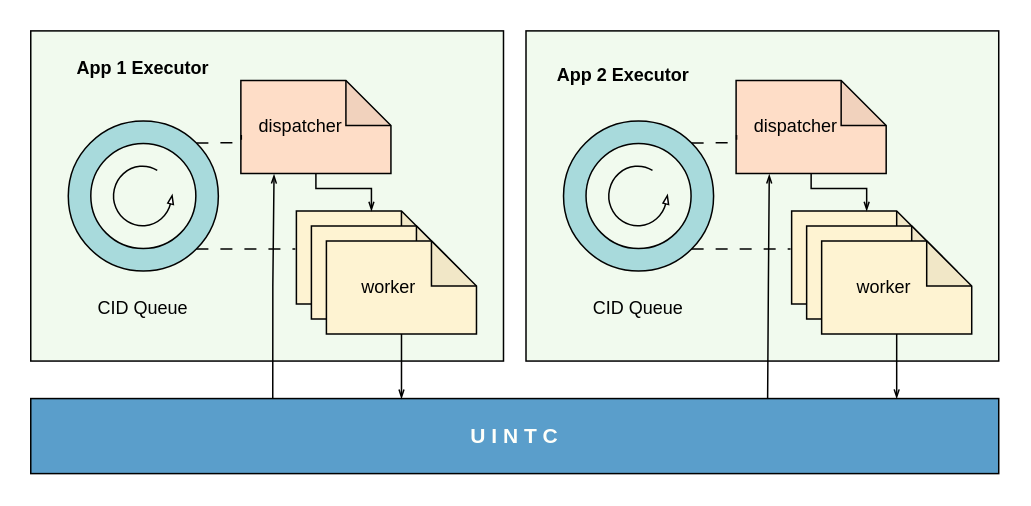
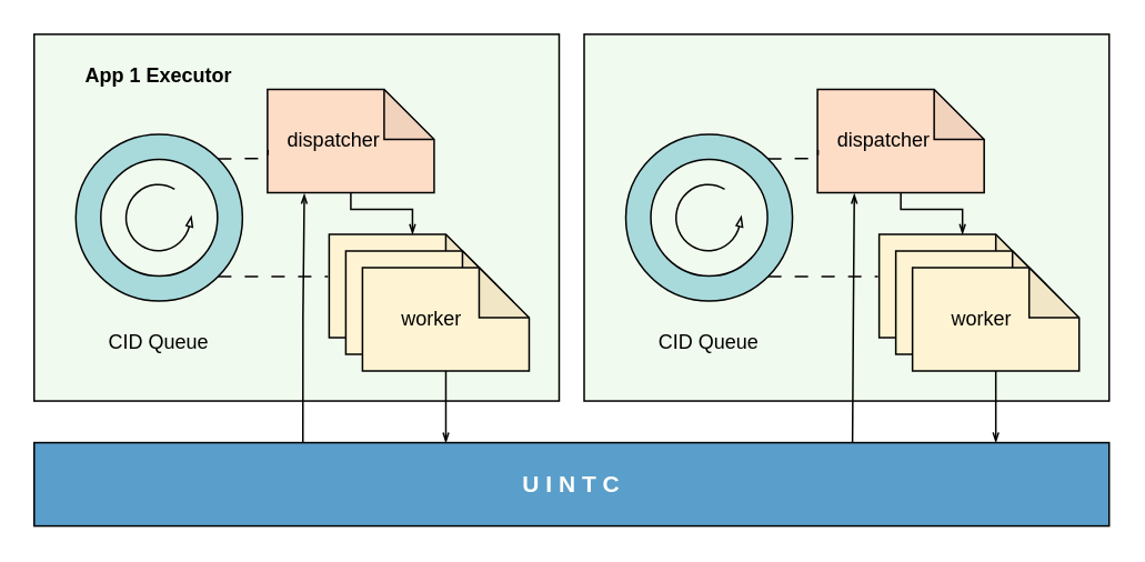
  <mxCell id="0" />
  <mxCell id="1" parent="0" />
  <mxCell id="2" value="" style="rounded=0;whiteSpace=wrap;html=1;fillColor=#F1FAEE;" vertex="1" parent="1"><mxGeometry x="20" y="20" width="315" height="220" as="geometry" /></mxCell>
  <mxCell id="3" value="" style="ellipse;whiteSpace=wrap;html=1;aspect=fixed;movable=1;resizable=1;rotatable=1;deletable=1;editable=1;locked=0;connectable=1;fillColor=#A8DADC;" vertex="1" parent="1"><mxGeometry x="45" y="80" width="100" height="100" as="geometry" /></mxCell>
  <mxCell id="4" value="" style="ellipse;whiteSpace=wrap;html=1;aspect=fixed;fillColor=#F1FAEE;" vertex="1" parent="1"><mxGeometry x="60" y="95" width="70" height="70" as="geometry" /></mxCell>
  <mxCell id="5" value="dispatcher&amp;nbsp; &amp;nbsp; &amp;nbsp;&amp;nbsp;" style="shape=note;whiteSpace=wrap;html=1;backgroundOutline=1;darkOpacity=0.05;fillColor=#FEDDC7;" vertex="1" parent="1"><mxGeometry x="160" y="53" width="100" height="62" as="geometry" /></mxCell>
  <mxCell id="6" value="worker" style="shape=note;whiteSpace=wrap;html=1;backgroundOutline=1;darkOpacity=0.05;fillColor=#FEF3D2;" vertex="1" parent="1"><mxGeometry x="197" y="140" width="100" height="62" as="geometry" /></mxCell>
  <mxCell id="7" value="worker" style="shape=note;whiteSpace=wrap;html=1;backgroundOutline=1;darkOpacity=0.05;fillColor=#FEF3D2;" vertex="1" parent="1"><mxGeometry x="207" y="150" width="100" height="62" as="geometry" /></mxCell>
  <mxCell id="8" value="worker&amp;nbsp; &amp;nbsp; &amp;nbsp;" style="shape=note;whiteSpace=wrap;html=1;backgroundOutline=1;darkOpacity=0.05;fillColor=#FEF3D2;" vertex="1" parent="1"><mxGeometry x="217" y="160" width="100" height="62" as="geometry" /></mxCell>
  <mxCell id="9" value="" style="verticalLabelPosition=bottom;html=1;verticalAlign=top;strokeWidth=1;shape=mxgraph.lean_mapping.physical_pull;pointerEvents=1;aspect=fixed;" vertex="1" parent="1"><mxGeometry x="75" y="110" width="40" height="40" as="geometry" /></mxCell>
  <mxCell id="10" value="CID Queue" style="text;strokeColor=none;align=center;fillColor=none;html=1;verticalAlign=middle;whiteSpace=wrap;rounded=0;" vertex="1" parent="1"><mxGeometry x="60" y="190" width="70" height="30" as="geometry" /></mxCell>
  <mxCell id="11" style="edgeStyle=orthogonalEdgeStyle;rounded=0;orthogonalLoop=1;jettySize=auto;html=1;exitX=1;exitY=0;exitDx=0;exitDy=0;entryX=0.003;entryY=0.587;entryDx=0;entryDy=0;entryPerimeter=0;dashed=1;dashPattern=8 8;strokeWidth=1;endArrow=none;startFill=0;endFill=0;endSize=4;" edge="1" parent="1" source="3" target="5"><mxGeometry relative="1" as="geometry" /></mxCell>
  <mxCell id="12" style="edgeStyle=orthogonalEdgeStyle;rounded=0;orthogonalLoop=1;jettySize=auto;html=1;exitX=1;exitY=1;exitDx=0;exitDy=0;entryX=-0.007;entryY=0.409;entryDx=0;entryDy=0;entryPerimeter=0;dashed=1;dashPattern=8 8;strokeWidth=1;endArrow=none;startFill=0;endFill=0;endSize=4;" edge="1" parent="1" source="3" target="6"><mxGeometry relative="1" as="geometry"><mxPoint x="220" y="165" as="targetPoint" /></mxGeometry></mxCell>
  <mxCell id="13" value="&lt;font style=&quot;font-size: 14px;&quot;&gt;U I N T C&lt;/font&gt;" style="rounded=0;whiteSpace=wrap;html=1;fontStyle=1;fillColor=#5A9ECB;fontColor=#FEFFFA;" vertex="1" parent="1"><mxGeometry x="20" y="265" width="645" height="50" as="geometry" /></mxCell>
  <mxCell id="14" style="edgeStyle=orthogonalEdgeStyle;rounded=0;orthogonalLoop=1;jettySize=auto;html=1;entryX=0.5;entryY=0;entryDx=0;entryDy=0;entryPerimeter=0;endArrow=openThin;endFill=0;strokeWidth=1;endSize=4;" edge="1" parent="1" source="5" target="6"><mxGeometry relative="1" as="geometry"><Array as="points"><mxPoint x="210" y="125" /><mxPoint x="247" y="125" /></Array></mxGeometry></mxCell>
  <mxCell id="15" style="edgeStyle=orthogonalEdgeStyle;rounded=0;orthogonalLoop=1;jettySize=auto;html=1;entryX=0.383;entryY=0.002;entryDx=0;entryDy=0;entryPerimeter=0;endArrow=openThin;endFill=0;strokeWidth=1;endSize=4;" edge="1" parent="1" source="8" target="13"><mxGeometry relative="1" as="geometry" /></mxCell>
  <mxCell id="16" value="App 1 Executor" style="text;strokeColor=none;align=center;fillColor=none;html=1;verticalAlign=middle;whiteSpace=wrap;rounded=0;fontStyle=1" vertex="1" parent="1"><mxGeometry x="40" y="30" width="110" height="30" as="geometry" /></mxCell>
  <mxCell id="17" style="edgeStyle=orthogonalEdgeStyle;rounded=0;orthogonalLoop=1;jettySize=auto;html=1;endArrow=openThin;endFill=0;strokeWidth=1;endSize=4;exitX=0.25;exitY=0;exitDx=0;exitDy=0;entryX=0.221;entryY=1.01;entryDx=0;entryDy=0;entryPerimeter=0;" edge="1" parent="1" source="13" target="5"><mxGeometry relative="1" as="geometry"><mxPoint x="277" y="232" as="sourcePoint" /><mxPoint x="180" y="125" as="targetPoint" /></mxGeometry></mxCell>
  <mxCell id="18" value="" style="rounded=0;whiteSpace=wrap;html=1;fillColor=#F1FAEE;" vertex="1" parent="1"><mxGeometry x="350" y="20" width="315" height="220" as="geometry" /></mxCell>
  <mxCell id="19" value="" style="ellipse;whiteSpace=wrap;html=1;aspect=fixed;movable=1;resizable=1;rotatable=1;deletable=1;editable=1;locked=0;connectable=1;fillColor=#A8DADC;" vertex="1" parent="1"><mxGeometry x="375" y="80" width="100" height="100" as="geometry" /></mxCell>
  <mxCell id="20" value="" style="ellipse;whiteSpace=wrap;html=1;aspect=fixed;fillColor=#F1FAEE;" vertex="1" parent="1"><mxGeometry x="390" y="95" width="70" height="70" as="geometry" /></mxCell>
  <mxCell id="21" value="dispatcher&amp;nbsp; &amp;nbsp; &amp;nbsp;&amp;nbsp;" style="shape=note;whiteSpace=wrap;html=1;backgroundOutline=1;darkOpacity=0.05;fillColor=#FEDDC7;" vertex="1" parent="1"><mxGeometry x="490" y="53" width="100" height="62" as="geometry" /></mxCell>
  <mxCell id="22" value="worker" style="shape=note;whiteSpace=wrap;html=1;backgroundOutline=1;darkOpacity=0.05;fillColor=#FEF3D2;" vertex="1" parent="1"><mxGeometry x="527" y="140" width="100" height="62" as="geometry" /></mxCell>
  <mxCell id="23" value="worker" style="shape=note;whiteSpace=wrap;html=1;backgroundOutline=1;darkOpacity=0.05;fillColor=#FEF3D2;" vertex="1" parent="1"><mxGeometry x="537" y="150" width="100" height="62" as="geometry" /></mxCell>
  <mxCell id="24" value="worker&amp;nbsp; &amp;nbsp; &amp;nbsp;" style="shape=note;whiteSpace=wrap;html=1;backgroundOutline=1;darkOpacity=0.05;fillColor=#FEF3D2;" vertex="1" parent="1"><mxGeometry x="547" y="160" width="100" height="62" as="geometry" /></mxCell>
  <mxCell id="25" value="" style="verticalLabelPosition=bottom;html=1;verticalAlign=top;strokeWidth=1;shape=mxgraph.lean_mapping.physical_pull;pointerEvents=1;aspect=fixed;" vertex="1" parent="1"><mxGeometry x="405" y="110" width="40" height="40" as="geometry" /></mxCell>
  <mxCell id="26" value="CID Queue" style="text;strokeColor=none;align=center;fillColor=none;html=1;verticalAlign=middle;whiteSpace=wrap;rounded=0;" vertex="1" parent="1"><mxGeometry x="390" y="190" width="70" height="30" as="geometry" /></mxCell>
  <mxCell id="27" style="edgeStyle=orthogonalEdgeStyle;rounded=0;orthogonalLoop=1;jettySize=auto;html=1;exitX=1;exitY=0;exitDx=0;exitDy=0;entryX=0.003;entryY=0.587;entryDx=0;entryDy=0;entryPerimeter=0;dashed=1;dashPattern=8 8;strokeWidth=1;endArrow=none;startFill=0;endFill=0;endSize=4;" edge="1" parent="1" source="19" target="21"><mxGeometry relative="1" as="geometry" /></mxCell>
  <mxCell id="28" style="edgeStyle=orthogonalEdgeStyle;rounded=0;orthogonalLoop=1;jettySize=auto;html=1;exitX=1;exitY=1;exitDx=0;exitDy=0;entryX=-0.007;entryY=0.409;entryDx=0;entryDy=0;entryPerimeter=0;dashed=1;dashPattern=8 8;strokeWidth=1;endArrow=none;startFill=0;endFill=0;endSize=4;" edge="1" parent="1" source="19" target="22"><mxGeometry relative="1" as="geometry"><mxPoint x="550" y="165" as="targetPoint" /></mxGeometry></mxCell>
  <mxCell id="29" style="edgeStyle=orthogonalEdgeStyle;rounded=0;orthogonalLoop=1;jettySize=auto;html=1;entryX=0.5;entryY=0;entryDx=0;entryDy=0;entryPerimeter=0;endArrow=openThin;endFill=0;strokeWidth=1;endSize=4;" edge="1" parent="1" source="21" target="22"><mxGeometry relative="1" as="geometry"><Array as="points"><mxPoint x="540" y="125" /><mxPoint x="577" y="125" /></Array></mxGeometry></mxCell>
  <mxCell id="30" style="edgeStyle=orthogonalEdgeStyle;rounded=0;orthogonalLoop=1;jettySize=auto;html=1;entryX=0.383;entryY=0.002;entryDx=0;entryDy=0;entryPerimeter=0;endArrow=openThin;endFill=0;strokeWidth=1;endSize=4;" edge="1" parent="1" source="24"><mxGeometry relative="1" as="geometry"><mxPoint x="597" y="265" as="targetPoint" /></mxGeometry></mxCell>
- <mxCell id="31" value="App 2 Executor" style="text;strokeColor=none;align=center;fillColor=none;html=1;verticalAlign=middle;whiteSpace=wrap;rounded=0;fontStyle=1" vertex="1" parent="1"><mxGeometry x="360" y="35" width="110" height="30" as="geometry" /></mxCell>
  <mxCell id="32" style="edgeStyle=orthogonalEdgeStyle;rounded=0;orthogonalLoop=1;jettySize=auto;html=1;endArrow=openThin;endFill=0;strokeWidth=1;endSize=4;exitX=0.25;exitY=0;exitDx=0;exitDy=0;entryX=0.221;entryY=1.01;entryDx=0;entryDy=0;entryPerimeter=0;" edge="1" parent="1" target="21"><mxGeometry relative="1" as="geometry"><mxPoint x="511" y="265" as="sourcePoint" /><mxPoint x="510" y="125" as="targetPoint" /></mxGeometry></mxCell>
